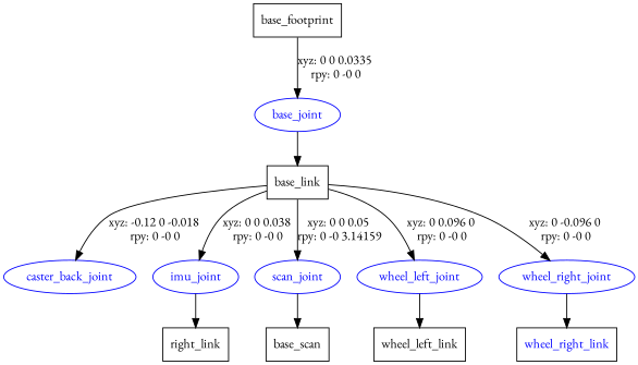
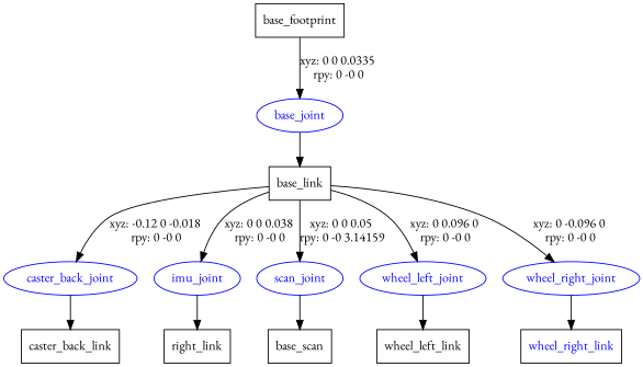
  digraph {
    fontname="EB Garamond"
    node [fontname="EB Garamond" shape=box fontcolor=blue]
    edge [fontname="EB Garamond"]
    n1 [label=base_footprint fontcolor=""]
    base_joint [color=blue shape=ellipse]
    n3 [label=base_link fontcolor=""]
    caster_back_joint [color=blue shape=ellipse]
    imu_joint [color=blue shape=ellipse]
    scan_joint [color=blue shape=ellipse]
    wheel_left_joint [color=blue shape=ellipse]
    wheel_right_joint [color=blue shape=ellipse]
+   n9 [label=caster_back_link fontcolor=""]
    n10 [label=right_link fontcolor=""]
    n11 [label=base_scan fontcolor=""]
    n12 [label=wheel_left_link fontcolor=""]
    n13 [label=wheel_right_link]
    n1 -> base_joint [label="xyz: 0 0 0.0335 \nrpy: 0 -0 0"]
    base_joint -> n3
    n3 -> caster_back_joint [label="xyz: -0.12 0 -0.018 \nrpy: 0 -0 0"]
    n3 -> imu_joint [label="xyz: 0 0 0.038 \nrpy: 0 -0 0"]
    n3 -> scan_joint [label="xyz: 0 0 0.05 \nrpy: 0 -0 3.14159"]
    n3 -> wheel_left_joint [label="xyz: 0 0.096 0 \nrpy: 0 -0 0"]
    n3 -> wheel_right_joint [label="xyz: 0 -0.096 0 \nrpy: 0 -0 0"]
+   caster_back_joint -> n9
    imu_joint -> n10
    scan_joint -> n11
    wheel_left_joint -> n12
    wheel_right_joint -> n13
  }
